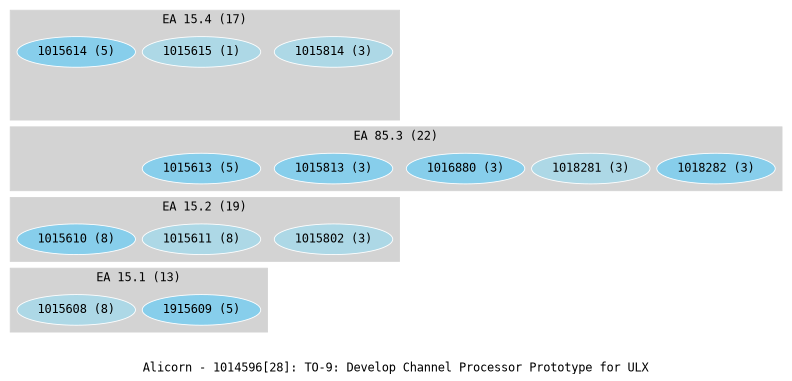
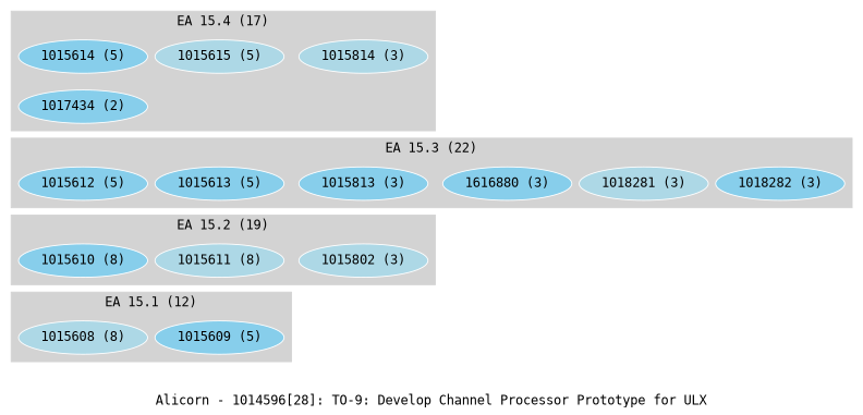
  digraph {
    fontname="DejaVu Sans Mono"
    label="Alicorn - 1014596[28]: TO-9: Develop Channel Processor Prototype for ULX"
    rankdir=LR
    ranksep=.1
    node [color=white fillcolor=skyblue fontname="DejaVu Sans Mono" style=filled]
    edge [fontname="DejaVu Sans Mono" style=invis]
    "1015608 (8)" [fillcolor=lightblue]
-   "1015609 (5)" [label="1915609 (5)"]
+   "1015609 (5)"
    "1015610 (8)"
    "1015611 (8)" [fillcolor=lightblue]
    "1015802 (3)" [fillcolor=lightblue]
+   "1015612 (5)"
    "1015613 (5)"
    "1015813 (3)"
-   "1016880 (3)"
+   "1016880 (3)" [label="1616880 (3)"]
    "1018281 (3)" [fillcolor=lightblue]
    "1018282 (3)"
    "1015614 (5)"
-   "1015615 (5)" [fillcolor=lightblue label="1015615 (1)"]
+   "1015615 (5)" [fillcolor=lightblue]
    "1015814 (3)" [fillcolor=lightblue]
+   "1017434 (2)"
    subgraph cluster_1 {
      color=lightgrey
-     label="EA 15.1 (13)"
+     label="EA 15.1 (12)"
      style=filled
      "1015608 (8)"
      "1015609 (5)"
    }
    subgraph cluster_2 {
      color=lightgrey
      label="EA 15.2 (19)"
      style=filled
      "1015610 (8)"
      "1015611 (8)"
      "1015802 (3)"
    }
    subgraph cluster_3 {
      color=lightgrey
-     label="EA 85.3 (22)"
+     label="EA 15.3 (22)"
      style=filled
+     "1015612 (5)"
      "1015613 (5)"
      "1015813 (3)"
      "1016880 (3)"
      "1018281 (3)"
      "1018282 (3)"
    }
    subgraph cluster_4 {
      color=lightgrey
      label="EA 15.4 (17)"
      style=filled
      "1015614 (5)"
      "1015615 (5)"
      "1015814 (3)"
+     "1017434 (2)"
    }
    "1015608 (8)" -> "1015609 (5)"
    "1015610 (8)" -> "1015611 (8)"
    "1015611 (8)" -> "1015802 (3)"
+   "1015612 (5)" -> "1015613 (5)"
    "1015613 (5)" -> "1015813 (3)"
    "1015813 (3)" -> "1016880 (3)"
    "1016880 (3)" -> "1018281 (3)"
    "1018281 (3)" -> "1018282 (3)"
    "1015614 (5)" -> "1015615 (5)"
    "1015615 (5)" -> "1015814 (3)"
  }
